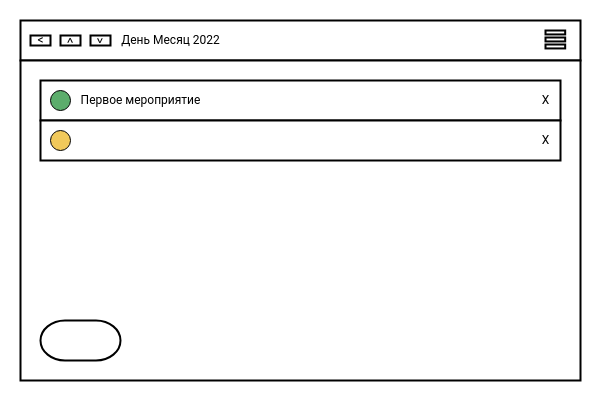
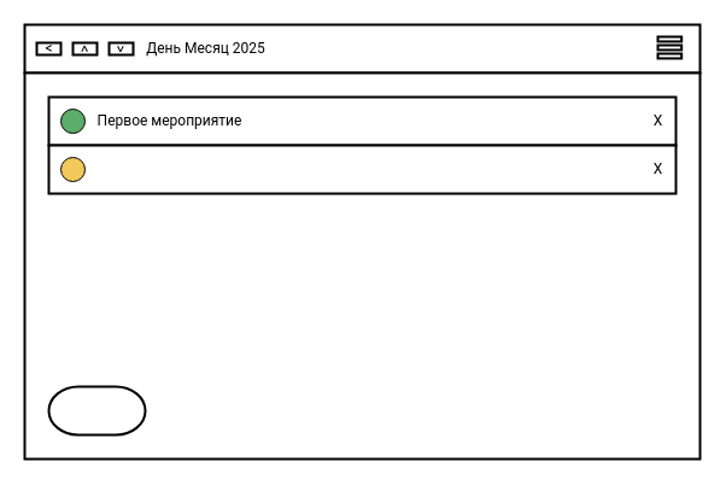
  <mxCell id="0" />
  <mxCell id="1" parent="0" />
  <mxCell id="2" value="" style="rounded=0;whiteSpace=wrap;html=1;absoluteArcSize=1;arcSize=14;strokeWidth=2;fontFamily=Roboto;fontSource=https%3A%2F%2Ffonts.googleapis.com%2Fcss%3Ffamily%3DRoboto;" parent="1" vertex="1"><mxGeometry x="20" y="20" width="560" height="40" as="geometry" /></mxCell>
  <mxCell id="3" value="" style="rounded=0;whiteSpace=wrap;html=1;absoluteArcSize=1;arcSize=14;strokeWidth=2;fontFamily=Roboto;fontSource=https%3A%2F%2Ffonts.googleapis.com%2Fcss%3Ffamily%3DRoboto;" parent="1" vertex="1"><mxGeometry x="60" y="35" width="20" height="10" as="geometry" /></mxCell>
  <mxCell id="4" value="" style="rounded=0;whiteSpace=wrap;html=1;absoluteArcSize=1;arcSize=14;strokeWidth=2;fontFamily=Roboto;fontSource=https%3A%2F%2Ffonts.googleapis.com%2Fcss%3Ffamily%3DRoboto;" parent="1" vertex="1"><mxGeometry x="90" y="35" width="20" height="10" as="geometry" /></mxCell>
- <mxCell id="5" value="День Месяц 2022" style="text;html=1;align=center;verticalAlign=middle;resizable=0;points=[];autosize=1;strokeColor=none;fillColor=none;fontFamily=Roboto;fontSource=https%3A%2F%2Ffonts.googleapis.com%2Fcss%3Ffamily%3DRoboto;" parent="1" vertex="1"><mxGeometry x="110" y="25" width="120" height="30" as="geometry" /></mxCell>
+ <mxCell id="5" value="День Месяц 2025" style="text;html=1;align=center;verticalAlign=middle;resizable=0;points=[];autosize=1;strokeColor=none;fillColor=none;fontFamily=Roboto;fontSource=https%3A%2F%2Ffonts.googleapis.com%2Fcss%3Ffamily%3DRoboto;" parent="1" vertex="1"><mxGeometry x="110" y="25" width="120" height="30" as="geometry" /></mxCell>
  <mxCell id="6" value="" style="rounded=0;whiteSpace=wrap;html=1;absoluteArcSize=1;arcSize=14;strokeWidth=2;fontFamily=Roboto;fontSource=https%3A%2F%2Ffonts.googleapis.com%2Fcss%3Ffamily%3DRoboto;" parent="1" vertex="1"><mxGeometry x="30" y="35" width="20" height="10" as="geometry" /></mxCell>
  <mxCell id="7" value="&amp;lt;" style="text;html=1;align=center;verticalAlign=middle;resizable=0;points=[];autosize=1;strokeColor=none;fillColor=none;fontSize=12;fontFamily=Roboto;fontSource=https%3A%2F%2Ffonts.googleapis.com%2Fcss%3Ffamily%3DRoboto;" parent="1" vertex="1"><mxGeometry x="25" y="25" width="30" height="30" as="geometry" /></mxCell>
  <mxCell id="8" value="&amp;lt;" style="text;html=1;align=center;verticalAlign=middle;resizable=0;points=[];autosize=1;strokeColor=none;fillColor=none;fontSize=12;flipV=0;flipH=0;rotation=90;fontFamily=Roboto;fontSource=https%3A%2F%2Ffonts.googleapis.com%2Fcss%3Ffamily%3DRoboto;" parent="1" vertex="1"><mxGeometry x="55" y="25" width="30" height="30" as="geometry" /></mxCell>
  <mxCell id="9" value="&amp;lt;" style="text;html=1;align=center;verticalAlign=middle;resizable=0;points=[];autosize=1;strokeColor=none;fillColor=none;fontSize=12;flipV=0;flipH=0;rotation=270;fontFamily=Roboto;fontSource=https%3A%2F%2Ffonts.googleapis.com%2Fcss%3Ffamily%3DRoboto;" parent="1" vertex="1"><mxGeometry x="85" y="26" width="30" height="30" as="geometry" /></mxCell>
  <mxCell id="10" value="" style="group;fontFamily=Roboto;fontSource=https%3A%2F%2Ffonts.googleapis.com%2Fcss%3Ffamily%3DRoboto;" parent="1" vertex="1" connectable="0"><mxGeometry x="545" y="30" width="19.685" height="17.937" as="geometry" /></mxCell>
  <mxCell id="11" value="" style="rounded=0;whiteSpace=wrap;html=1;absoluteArcSize=1;arcSize=14;strokeWidth=2;fontFamily=Roboto;fontSource=https%3A%2F%2Ffonts.googleapis.com%2Fcss%3Ffamily%3DRoboto;" parent="10" vertex="1"><mxGeometry width="19.685" height="3.937" as="geometry" /></mxCell>
  <mxCell id="12" value="" style="rounded=0;whiteSpace=wrap;html=1;absoluteArcSize=1;arcSize=14;strokeWidth=2;fontFamily=Roboto;fontSource=https%3A%2F%2Ffonts.googleapis.com%2Fcss%3Ffamily%3DRoboto;" parent="10" vertex="1"><mxGeometry y="7" width="19.685" height="3.937" as="geometry" /></mxCell>
  <mxCell id="13" value="" style="rounded=0;whiteSpace=wrap;html=1;absoluteArcSize=1;arcSize=14;strokeWidth=2;fontFamily=Roboto;fontSource=https%3A%2F%2Ffonts.googleapis.com%2Fcss%3Ffamily%3DRoboto;" parent="10" vertex="1"><mxGeometry y="14" width="19.685" height="3.937" as="geometry" /></mxCell>
  <mxCell id="14" value="" style="rounded=0;whiteSpace=wrap;html=1;absoluteArcSize=1;arcSize=14;strokeWidth=2;fontFamily=Roboto;fontSource=https%3A%2F%2Ffonts.googleapis.com%2Fcss%3Ffamily%3DRoboto;" parent="1" vertex="1"><mxGeometry x="20" y="60" width="560" height="320" as="geometry" /></mxCell>
  <mxCell id="15" value="" style="rounded=0;whiteSpace=wrap;html=1;absoluteArcSize=1;arcSize=14;strokeWidth=2;fontFamily=Roboto;fontSource=https%3A%2F%2Ffonts.googleapis.com%2Fcss%3Ffamily%3DRoboto;" parent="1" vertex="1"><mxGeometry x="40" y="80" width="520" height="40" as="geometry" /></mxCell>
  <mxCell id="16" value="" style="rounded=0;whiteSpace=wrap;html=1;absoluteArcSize=1;arcSize=14;strokeWidth=2;fontFamily=Roboto;fontSource=https%3A%2F%2Ffonts.googleapis.com%2Fcss%3Ffamily%3DRoboto;" parent="1" vertex="1"><mxGeometry x="40" y="120" width="520" height="40" as="geometry" /></mxCell>
  <mxCell id="17" value="X" style="text;html=1;align=center;verticalAlign=middle;resizable=0;points=[];autosize=1;strokeColor=none;fillColor=none;fontFamily=Roboto;fontSource=https%3A%2F%2Ffonts.googleapis.com%2Fcss%3Ffamily%3DRoboto;" parent="1" vertex="1"><mxGeometry x="530" y="85" width="30" height="30" as="geometry" /></mxCell>
  <mxCell id="18" value="X" style="text;html=1;align=center;verticalAlign=middle;resizable=0;points=[];autosize=1;strokeColor=none;fillColor=none;fontFamily=Roboto;fontSource=https%3A%2F%2Ffonts.googleapis.com%2Fcss%3Ffamily%3DRoboto;" parent="1" vertex="1"><mxGeometry x="530" y="125" width="30" height="30" as="geometry" /></mxCell>
  <mxCell id="19" value="Первое мероприятие" style="text;html=1;align=center;verticalAlign=middle;resizable=0;points=[];autosize=1;strokeColor=none;fillColor=none;fontFamily=Roboto;fontSource=https%3A%2F%2Ffonts.googleapis.com%2Fcss%3Ffamily%3DRoboto;" parent="1" vertex="1"><mxGeometry x="70" y="85" width="140" height="30" as="geometry" /></mxCell>
  <mxCell id="20" value="" style="group;fontFamily=Roboto;fontSource=https%3A%2F%2Ffonts.googleapis.com%2Fcss%3Ffamily%3DRoboto;" parent="1" vertex="1" connectable="0"><mxGeometry x="40" y="320" width="80" height="40" as="geometry" /></mxCell>
  <mxCell id="21" value="" style="strokeWidth=2;html=1;shape=mxgraph.flowchart.terminator;whiteSpace=wrap;rounded=0;fontFamily=Roboto;fontSource=https%3A%2F%2Ffonts.googleapis.com%2Fcss%3Ffamily%3DRoboto;" parent="20" vertex="1"><mxGeometry width="80" height="40" as="geometry" /></mxCell>
  <mxCell id="22" value="" style="ellipse;whiteSpace=wrap;html=1;aspect=fixed;fillColor=#5cad6c;fontFamily=Roboto;fontSource=https%3A%2F%2Ffonts.googleapis.com%2Fcss%3Ffamily%3DRoboto;" vertex="1" parent="1"><mxGeometry x="50" y="90" width="20" height="20" as="geometry" /></mxCell>
  <mxCell id="23" value="" style="ellipse;whiteSpace=wrap;html=1;aspect=fixed;fillColor=#f1c95b;fontFamily=Roboto;fontSource=https%3A%2F%2Ffonts.googleapis.com%2Fcss%3Ffamily%3DRoboto;" vertex="1" parent="1"><mxGeometry x="50" y="130" width="20" height="20" as="geometry" /></mxCell>
